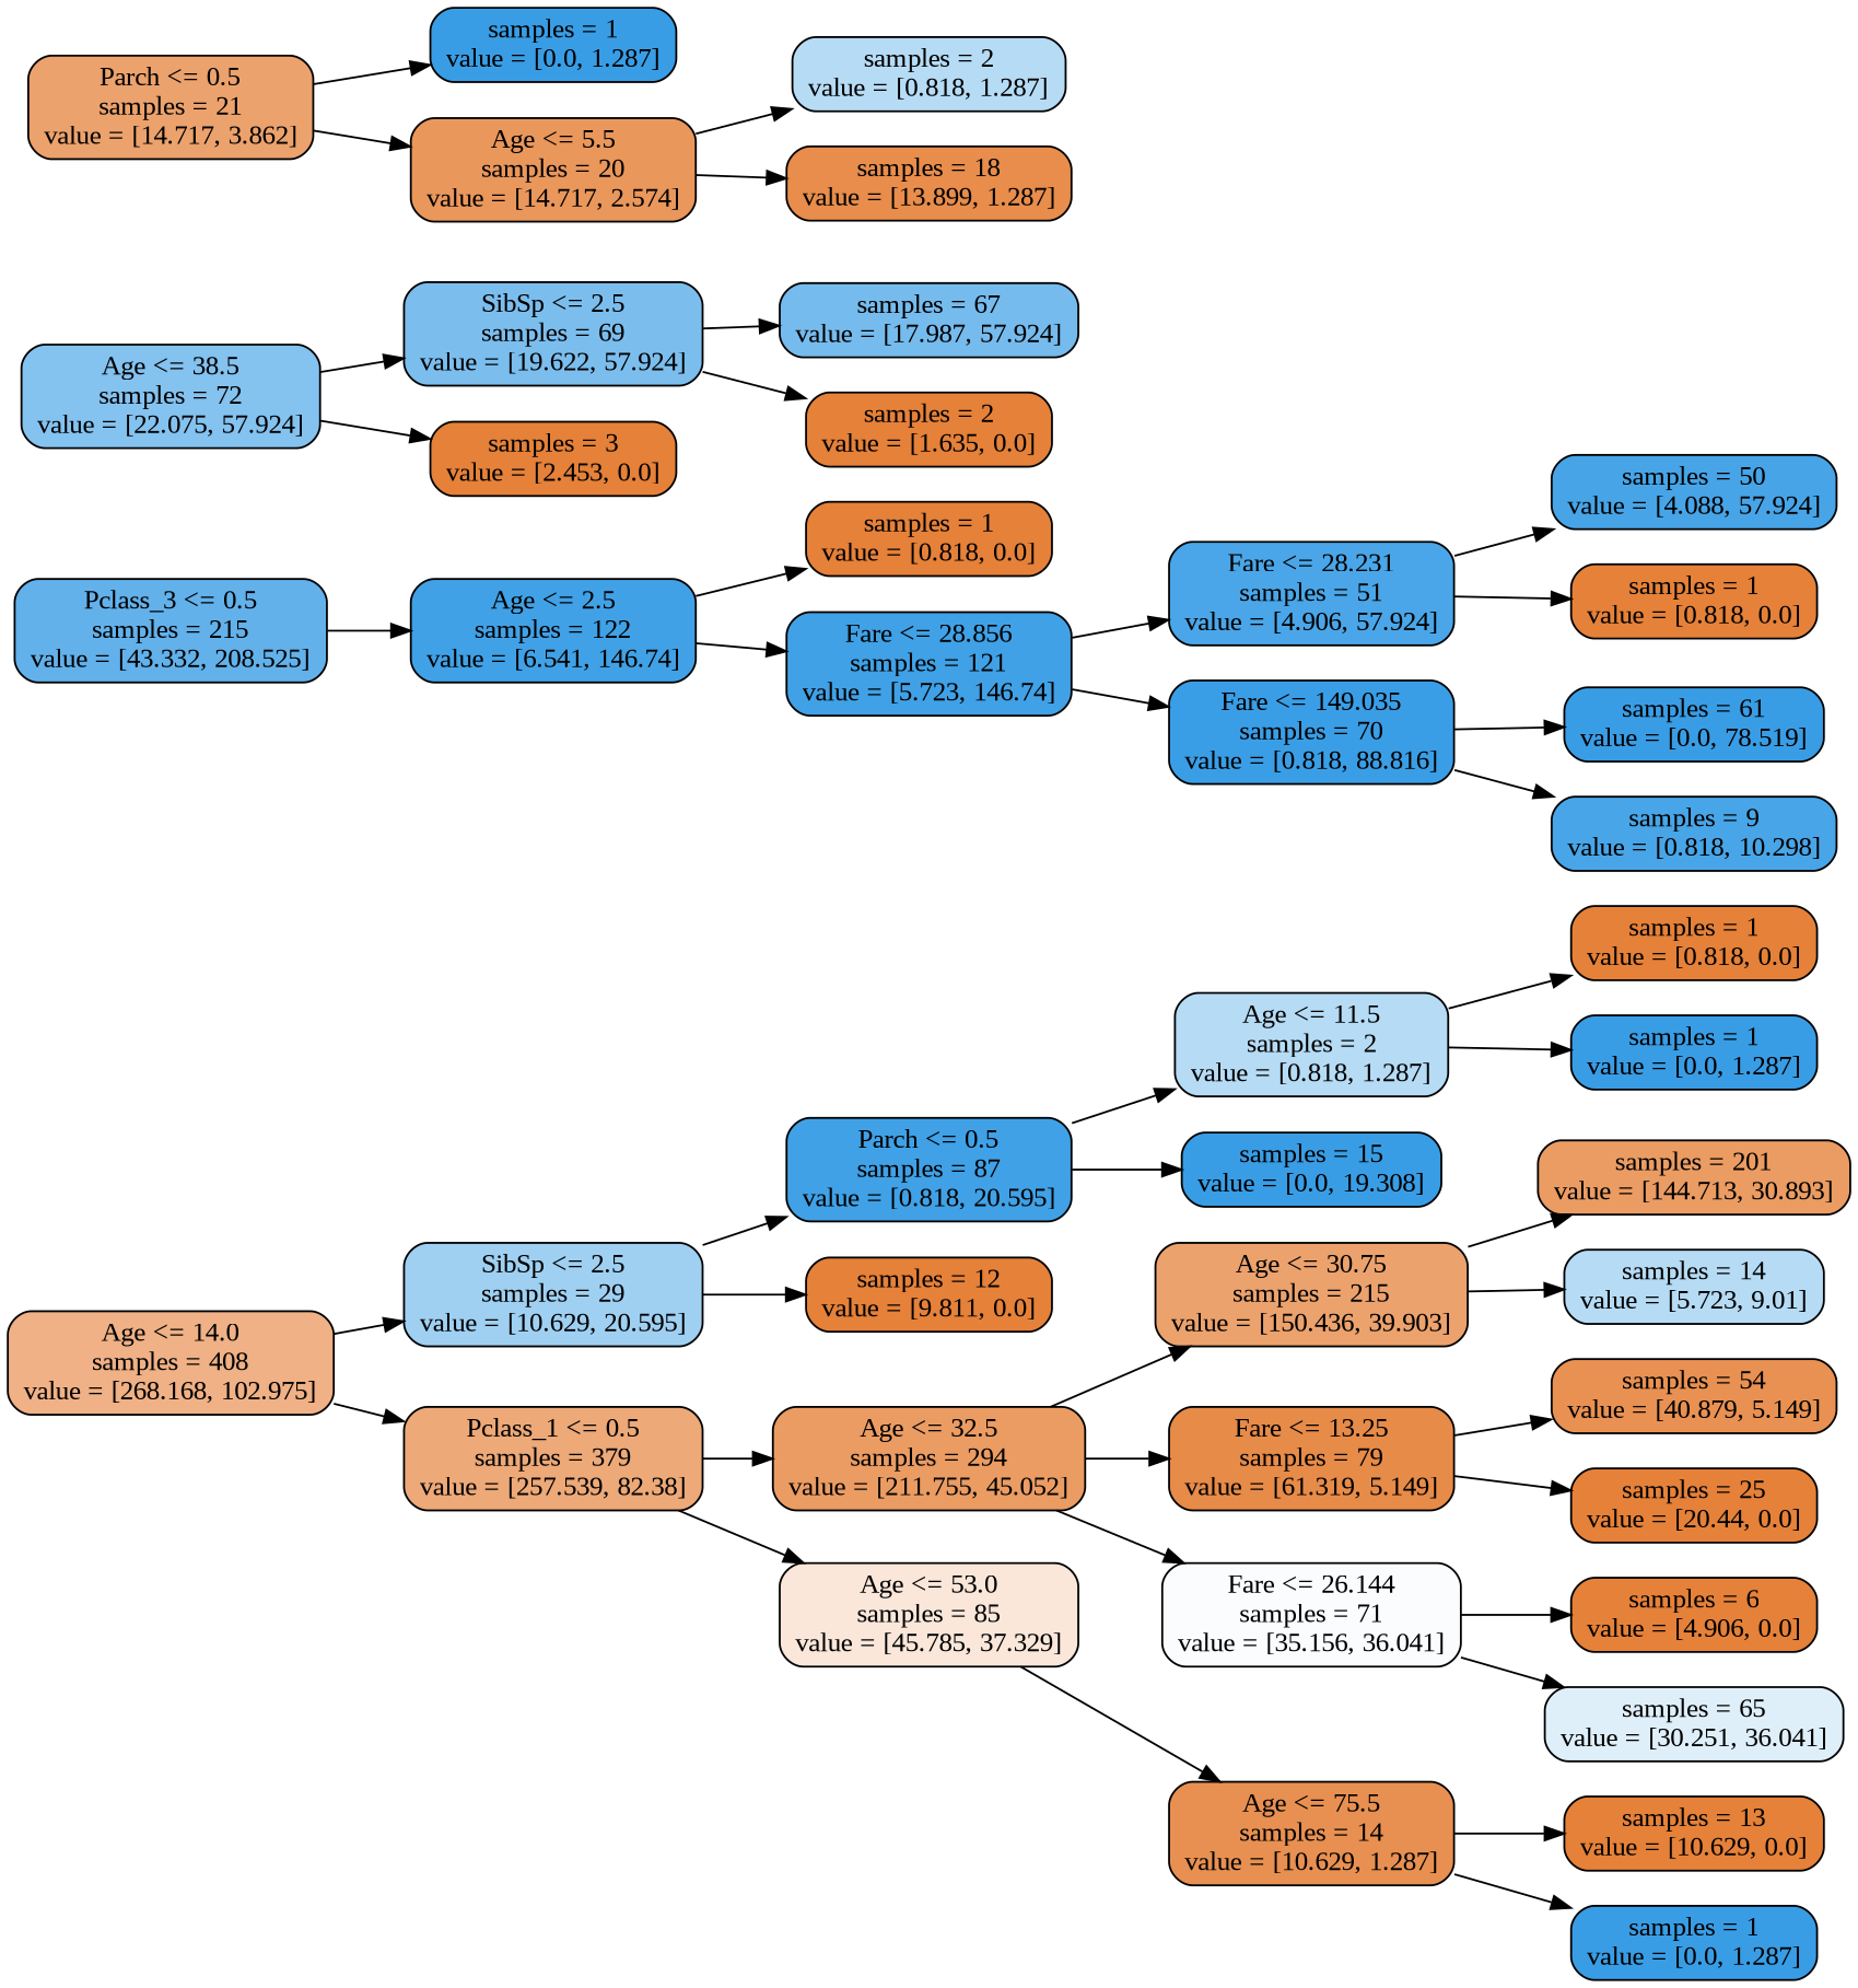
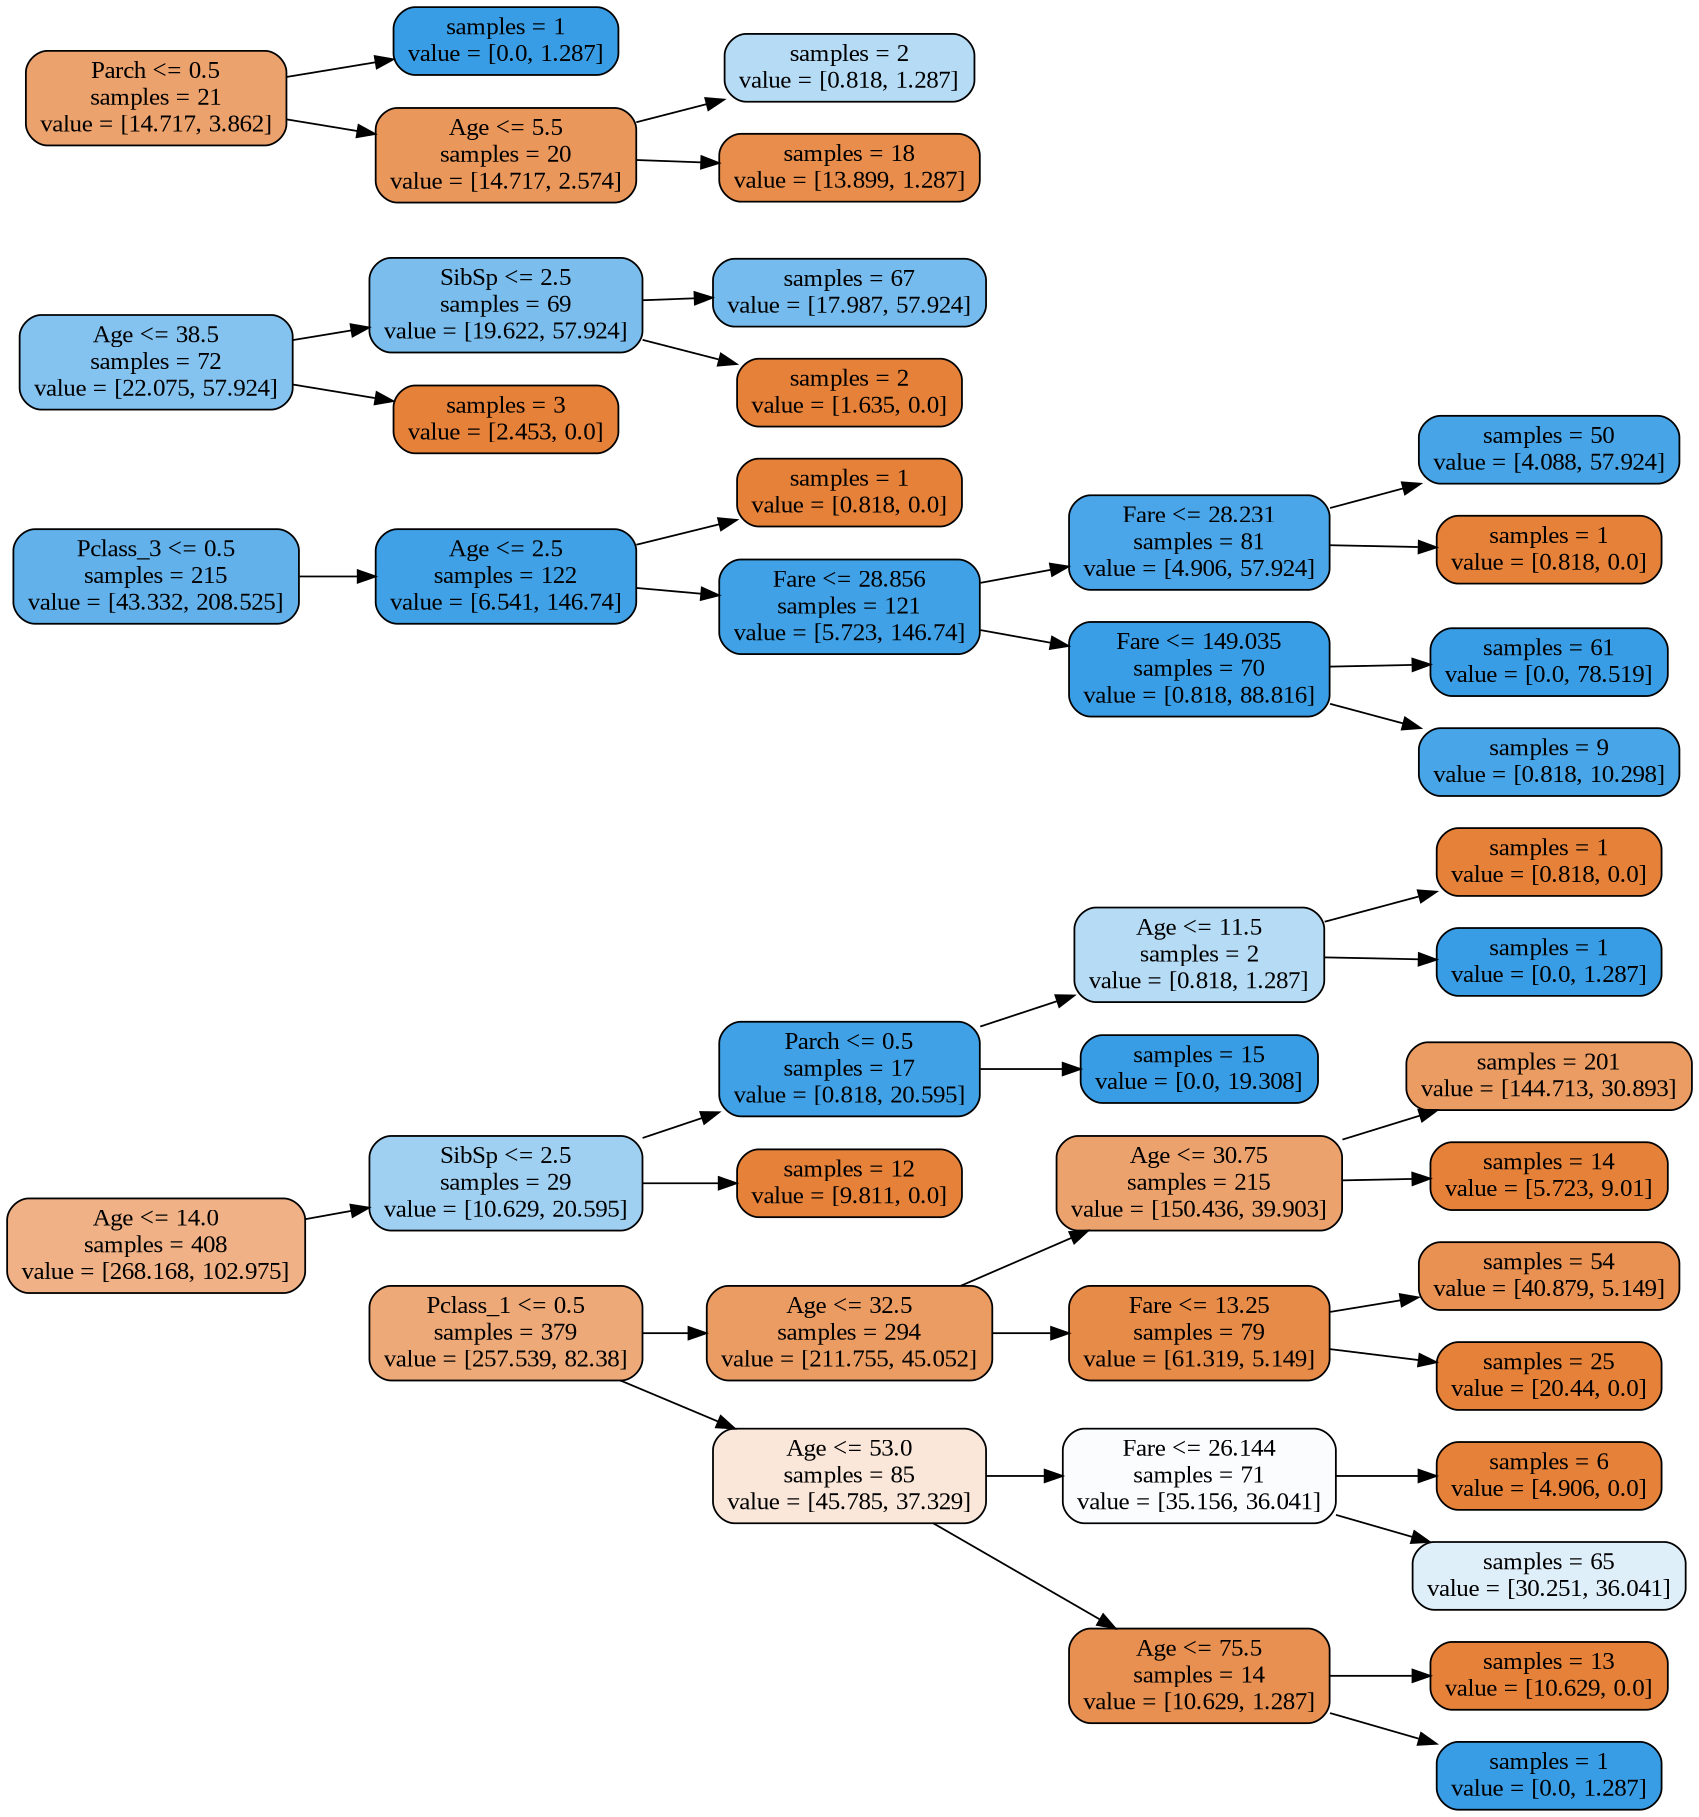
  digraph {
    fontname="Liberation Serif"
    rankdir=LR
    node [color=black fillcolor="#e58139ff" fontname="Liberation Serif" shape=box style="filled, rounded"]
    edge [fontname="Liberation Serif"]
    n1 [fillcolor="#e581399d" label="Age <= 14.0\nsamples = 408\nvalue = [268.168, 102.975]"]
    n2 [fillcolor="#399de57b" label="SibSp <= 2.5\nsamples = 29\nvalue = [10.629, 20.595]"]
    n3 [fillcolor="#e58139ad" label="Pclass_1 <= 0.5\nsamples = 379\nvalue = [257.539, 82.38]"]
    n4 [fillcolor="#399de5ca" label="Pclass_3 <= 0.5\nsamples = 215\nvalue = [43.332, 208.525]"]
    n5 [fillcolor="#399de5f4" label="Age <= 2.5\nsamples = 122\nvalue = [6.541, 146.74]"]
-   n6 [fillcolor="#399de5f5" label="Parch <= 0.5\nsamples = 87\nvalue = [0.818, 20.595]"]
+   n6 [fillcolor="#399de5f5" label="Parch <= 0.5\nsamples = 17\nvalue = [0.818, 20.595]"]
    n7 [label="samples = 12\nvalue = [9.811, 0.0]"]
    n8 [fillcolor="#e58139c9" label="Age <= 32.5\nsamples = 294\nvalue = [211.755, 45.052]"]
    n9 [fillcolor="#e581392f" label="Age <= 53.0\nsamples = 85\nvalue = [45.785, 37.329]"]
    n10 [fillcolor="#399de55d" label="Age <= 11.5\nsamples = 2\nvalue = [0.818, 1.287]"]
    n11 [fillcolor="#399de5ff" label="samples = 15\nvalue = [0.0, 19.308]"]
    n12 [label="samples = 1\nvalue = [0.818, 0.0]"]
    n13 [fillcolor="#399de5ff" label="samples = 1\nvalue = [0.0, 1.287]"]
    n14 [fillcolor="#e58139bb" label="Age <= 30.75\nsamples = 215\nvalue = [150.436, 39.903]"]
    n15 [fillcolor="#e58139ea" label="Fare <= 13.25\nsamples = 79\nvalue = [61.319, 5.149]"]
    n16 [fillcolor="#399de506" label="Fare <= 26.144\nsamples = 71\nvalue = [35.156, 36.041]"]
    n17 [fillcolor="#e58139e0" label="Age <= 75.5\nsamples = 14\nvalue = [10.629, 1.287]"]
    n18 [fillcolor="#e58139c9" label="samples = 201\nvalue = [144.713, 30.893]"]
-   n19 [fillcolor="#399de55d" label="samples = 14\nvalue = [5.723, 9.01]"]
+   n19 [label="samples = 14\nvalue = [5.723, 9.01]"]
    n20 [fillcolor="#e58139df" label="samples = 54\nvalue = [40.879, 5.149]"]
    n21 [label="samples = 25\nvalue = [20.44, 0.0]"]
    n22 [label="samples = 6\nvalue = [4.906, 0.0]"]
    n23 [fillcolor="#399de529" label="samples = 65\nvalue = [30.251, 36.041]"]
    n24 [label="samples = 13\nvalue = [10.629, 0.0]"]
    n25 [fillcolor="#399de5ff" label="samples = 1\nvalue = [0.0, 1.287]"]
    n26 [label="samples = 1\nvalue = [0.818, 0.0]"]
    n27 [fillcolor="#399de5f5" label="Fare <= 28.856\nsamples = 121\nvalue = [5.723, 146.74]"]
-   n28 [fillcolor="#399de5e9" label="Fare <= 28.231\nsamples = 51\nvalue = [4.906, 57.924]"]
+   n28 [fillcolor="#399de5e9" label="Fare <= 28.231\nsamples = 81\nvalue = [4.906, 57.924]"]
    n29 [fillcolor="#399de5fd" label="Fare <= 149.035\nsamples = 70\nvalue = [0.818, 88.816]"]
    n30 [fillcolor="#399de5ed" label="samples = 50\nvalue = [4.088, 57.924]"]
    n31 [label="samples = 1\nvalue = [0.818, 0.0]"]
    n32 [fillcolor="#399de5ff" label="samples = 61\nvalue = [0.0, 78.519]"]
    n33 [fillcolor="#399de5eb" label="samples = 9\nvalue = [0.818, 10.298]"]
    n34 [fillcolor="#399de59e" label="Age <= 38.5\nsamples = 72\nvalue = [22.075, 57.924]"]
    n35 [fillcolor="#399de5a9" label="SibSp <= 2.5\nsamples = 69\nvalue = [19.622, 57.924]"]
    n36 [label="samples = 3\nvalue = [2.453, 0.0]"]
    n37 [fillcolor="#e58139bc" label="Parch <= 0.5\nsamples = 21\nvalue = [14.717, 3.862]"]
    n38 [fillcolor="#399de5ff" label="samples = 1\nvalue = [0.0, 1.287]"]
    n39 [fillcolor="#e58139d2" label="Age <= 5.5\nsamples = 20\nvalue = [14.717, 2.574]"]
    n40 [fillcolor="#399de5b0" label="samples = 67\nvalue = [17.987, 57.924]"]
    n41 [label="samples = 2\nvalue = [1.635, 0.0]"]
    n42 [fillcolor="#399de55d" label="samples = 2\nvalue = [0.818, 1.287]"]
    n43 [fillcolor="#e58139e7" label="samples = 18\nvalue = [13.899, 1.287]"]
    n1 -> n2
-   n1 -> n3
    n2 -> n6
    n2 -> n7
    n3 -> n8
    n3 -> n9
    n4 -> n5
    n5 -> n26
    n5 -> n27
    n6 -> n10
    n6 -> n11
    n8 -> n14
    n8 -> n15
-   n8 -> n16
+   n9 -> n16
    n9 -> n17
    n10 -> n12
    n10 -> n13
    n14 -> n18
    n14 -> n19
    n15 -> n20
    n15 -> n21
    n16 -> n22
    n16 -> n23
    n17 -> n24
    n17 -> n25
    n27 -> n28
    n27 -> n29
    n28 -> n30
    n28 -> n31
    n29 -> n32
    n29 -> n33
    n34 -> n35
    n34 -> n36
    n35 -> n40
    n35 -> n41
    n37 -> n38
    n37 -> n39
    n39 -> n42
    n39 -> n43
  }
